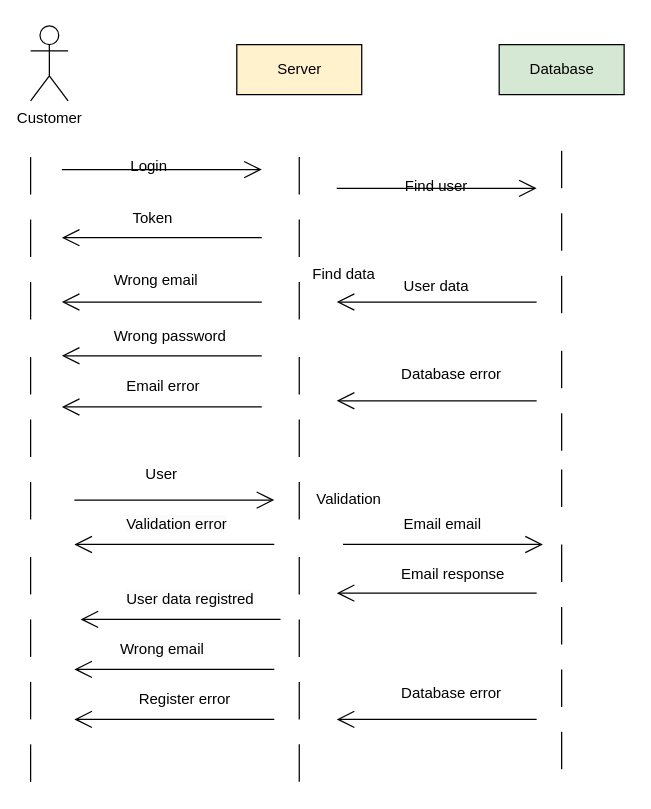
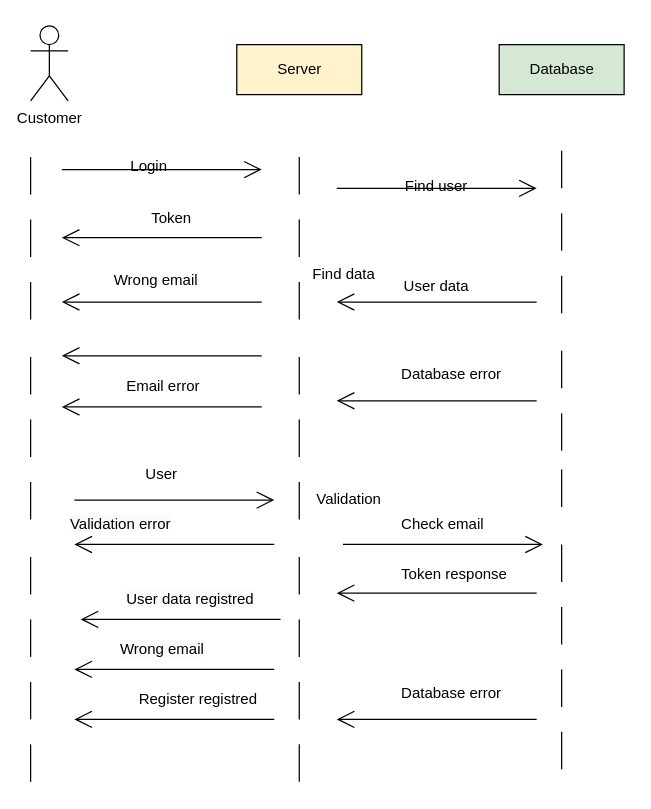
  <mxCell id="0" />
  <mxCell id="1" parent="0" />
  <mxCell id="2" value="Customer&lt;br&gt;" style="shape=umlActor;verticalLabelPosition=bottom;verticalAlign=top;html=1;outlineConnect=0;" vertex="1" parent="1"><mxGeometry x="24" y="20" width="30" height="60" as="geometry" /></mxCell>
  <mxCell id="3" value="Server" style="html=1;fillColor=#fff2cc;" vertex="1" parent="1"><mxGeometry x="189" y="35" width="100" height="40" as="geometry" /></mxCell>
  <mxCell id="4" value="" style="line;strokeWidth=1;fillColor=none;align=left;verticalAlign=middle;spacingTop=-1;spacingLeft=3;spacingRight=3;rotatable=0;labelPosition=right;points=[];portConstraint=eastwest;strokeColor=inherit;direction=south;" vertex="1" parent="1"><mxGeometry x="20" y="125" width="8" height="30" as="geometry" /></mxCell>
  <mxCell id="5" value="" style="line;strokeWidth=1;fillColor=none;align=left;verticalAlign=middle;spacingTop=-1;spacingLeft=3;spacingRight=3;rotatable=0;labelPosition=right;points=[];portConstraint=eastwest;strokeColor=inherit;direction=south;" vertex="1" parent="1"><mxGeometry x="20" y="175" width="8" height="30" as="geometry" /></mxCell>
  <mxCell id="6" value="" style="line;strokeWidth=1;fillColor=none;align=left;verticalAlign=middle;spacingTop=-1;spacingLeft=3;spacingRight=3;rotatable=0;labelPosition=right;points=[];portConstraint=eastwest;strokeColor=inherit;direction=south;" vertex="1" parent="1"><mxGeometry x="20" y="225" width="8" height="30" as="geometry" /></mxCell>
  <mxCell id="7" value="" style="line;strokeWidth=1;fillColor=none;align=left;verticalAlign=middle;spacingTop=-1;spacingLeft=3;spacingRight=3;rotatable=0;labelPosition=right;points=[];portConstraint=eastwest;strokeColor=inherit;direction=south;" vertex="1" parent="1"><mxGeometry x="20" y="285" width="8" height="30" as="geometry" /></mxCell>
  <mxCell id="8" value="" style="line;strokeWidth=1;fillColor=none;align=left;verticalAlign=middle;spacingTop=-1;spacingLeft=3;spacingRight=3;rotatable=0;labelPosition=right;points=[];portConstraint=eastwest;strokeColor=inherit;direction=south;" vertex="1" parent="1"><mxGeometry x="20" y="335" width="8" height="30" as="geometry" /></mxCell>
  <mxCell id="9" value="" style="line;strokeWidth=1;fillColor=none;align=left;verticalAlign=middle;spacingTop=-1;spacingLeft=3;spacingRight=3;rotatable=0;labelPosition=right;points=[];portConstraint=eastwest;strokeColor=inherit;direction=south;" vertex="1" parent="1"><mxGeometry x="235" y="125" width="8" height="30" as="geometry" /></mxCell>
  <mxCell id="10" value="" style="line;strokeWidth=1;fillColor=none;align=left;verticalAlign=middle;spacingTop=-1;spacingLeft=3;spacingRight=3;rotatable=0;labelPosition=right;points=[];portConstraint=eastwest;strokeColor=inherit;direction=south;" vertex="1" parent="1"><mxGeometry x="235" y="175" width="8" height="30" as="geometry" /></mxCell>
  <mxCell id="11" value="" style="line;strokeWidth=1;fillColor=none;align=left;verticalAlign=middle;spacingTop=-1;spacingLeft=3;spacingRight=3;rotatable=0;labelPosition=right;points=[];portConstraint=eastwest;strokeColor=inherit;direction=south;" vertex="1" parent="1"><mxGeometry x="235" y="225" width="8" height="30" as="geometry" /></mxCell>
  <mxCell id="12" value="" style="line;strokeWidth=1;fillColor=none;align=left;verticalAlign=middle;spacingTop=-1;spacingLeft=3;spacingRight=3;rotatable=0;labelPosition=right;points=[];portConstraint=eastwest;strokeColor=inherit;direction=south;" vertex="1" parent="1"><mxGeometry x="235" y="285" width="8" height="30" as="geometry" /></mxCell>
  <mxCell id="13" value="" style="line;strokeWidth=1;fillColor=none;align=left;verticalAlign=middle;spacingTop=-1;spacingLeft=3;spacingRight=3;rotatable=0;labelPosition=right;points=[];portConstraint=eastwest;strokeColor=inherit;direction=south;" vertex="1" parent="1"><mxGeometry x="235" y="335" width="8" height="30" as="geometry" /></mxCell>
  <mxCell id="14" value="" style="endArrow=open;endFill=1;endSize=12;html=1;rounded=0;" edge="1" parent="1"><mxGeometry width="160" relative="1" as="geometry"><mxPoint x="49" y="135" as="sourcePoint" /><mxPoint x="209" y="135" as="targetPoint" /></mxGeometry></mxCell>
  <mxCell id="15" value="Login" style="text;align=center;fontStyle=0;verticalAlign=middle;spacingLeft=3;spacingRight=3;strokeColor=none;rotatable=0;points=[[0,0.5],[1,0.5]];portConstraint=eastwest;" vertex="1" parent="1"><mxGeometry x="79" y="119" width="80" height="26" as="geometry" /></mxCell>
  <mxCell id="16" value="Database" style="html=1;fillColor=#d5e8d4;" vertex="1" parent="1"><mxGeometry x="399" y="35" width="100" height="40" as="geometry" /></mxCell>
  <mxCell id="17" value="" style="line;strokeWidth=1;fillColor=none;align=left;verticalAlign=middle;spacingTop=-1;spacingLeft=3;spacingRight=3;rotatable=0;labelPosition=right;points=[];portConstraint=eastwest;strokeColor=inherit;direction=south;" vertex="1" parent="1"><mxGeometry x="445" y="120" width="8" height="30" as="geometry" /></mxCell>
  <mxCell id="18" value="" style="line;strokeWidth=1;fillColor=none;align=left;verticalAlign=middle;spacingTop=-1;spacingLeft=3;spacingRight=3;rotatable=0;labelPosition=right;points=[];portConstraint=eastwest;strokeColor=inherit;direction=south;" vertex="1" parent="1"><mxGeometry x="445" y="170" width="8" height="30" as="geometry" /></mxCell>
  <mxCell id="19" value="" style="line;strokeWidth=1;fillColor=none;align=left;verticalAlign=middle;spacingTop=-1;spacingLeft=3;spacingRight=3;rotatable=0;labelPosition=right;points=[];portConstraint=eastwest;strokeColor=inherit;direction=south;" vertex="1" parent="1"><mxGeometry x="445" y="220" width="8" height="30" as="geometry" /></mxCell>
  <mxCell id="20" value="" style="line;strokeWidth=1;fillColor=none;align=left;verticalAlign=middle;spacingTop=-1;spacingLeft=3;spacingRight=3;rotatable=0;labelPosition=right;points=[];portConstraint=eastwest;strokeColor=inherit;direction=south;" vertex="1" parent="1"><mxGeometry x="445" y="280" width="8" height="30" as="geometry" /></mxCell>
  <mxCell id="21" value="" style="line;strokeWidth=1;fillColor=none;align=left;verticalAlign=middle;spacingTop=-1;spacingLeft=3;spacingRight=3;rotatable=0;labelPosition=right;points=[];portConstraint=eastwest;strokeColor=inherit;direction=south;" vertex="1" parent="1"><mxGeometry x="445" y="330" width="8" height="30" as="geometry" /></mxCell>
  <mxCell id="22" value="" style="endArrow=open;endFill=1;endSize=12;html=1;rounded=0;" edge="1" parent="1"><mxGeometry width="160" relative="1" as="geometry"><mxPoint x="269" y="150" as="sourcePoint" /><mxPoint x="429" y="150" as="targetPoint" /></mxGeometry></mxCell>
  <mxCell id="23" value="Find user" style="text;align=center;fontStyle=0;verticalAlign=middle;spacingLeft=3;spacingRight=3;strokeColor=none;rotatable=0;points=[[0,0.5],[1,0.5]];portConstraint=eastwest;" vertex="1" parent="1"><mxGeometry x="309" y="135" width="80" height="26" as="geometry" /></mxCell>
  <mxCell id="24" value="" style="endArrow=open;endFill=1;endSize=12;html=1;rounded=0;" edge="1" parent="1"><mxGeometry width="160" relative="1" as="geometry"><mxPoint x="429" y="241" as="sourcePoint" /><mxPoint x="269" y="241" as="targetPoint" /></mxGeometry></mxCell>
  <mxCell id="25" value="User data" style="text;align=center;fontStyle=0;verticalAlign=middle;spacingLeft=3;spacingRight=3;strokeColor=none;rotatable=0;points=[[0,0.5],[1,0.5]];portConstraint=eastwest;" vertex="1" parent="1"><mxGeometry x="309" y="215" width="80" height="26" as="geometry" /></mxCell>
  <mxCell id="26" value="" style="endArrow=open;endFill=1;endSize=12;html=1;rounded=0;" edge="1" parent="1"><mxGeometry width="160" relative="1" as="geometry"><mxPoint x="209" y="189.5" as="sourcePoint" /><mxPoint x="49" y="189.5" as="targetPoint" /></mxGeometry></mxCell>
- <mxCell id="27" value="&lt;div style=&quot;text-align: center;&quot;&gt;&lt;span style=&quot;background-color: initial;&quot;&gt;Token&lt;/span&gt;&lt;/div&gt;" style="text;whiteSpace=wrap;html=1;" vertex="1" parent="1"><mxGeometry x="104" y="160" width="90" height="40" as="geometry" /></mxCell>
+ <mxCell id="27" value="&lt;div style=&quot;text-align: center;&quot;&gt;&lt;span style=&quot;background-color: initial;&quot;&gt;Token&lt;/span&gt;&lt;/div&gt;" style="text;whiteSpace=wrap;html=1;" vertex="1" parent="1"><mxGeometry x="119" y="160" width="90" height="40" as="geometry" /></mxCell>
  <mxCell id="28" value="" style="endArrow=open;endFill=1;endSize=12;html=1;rounded=0;" edge="1" parent="1"><mxGeometry width="160" relative="1" as="geometry"><mxPoint x="209" y="241" as="sourcePoint" /><mxPoint x="49" y="241" as="targetPoint" /></mxGeometry></mxCell>
  <mxCell id="29" value="&lt;div style=&quot;text-align: center;&quot;&gt;Wrong email&lt;/div&gt;" style="text;whiteSpace=wrap;html=1;" vertex="1" parent="1"><mxGeometry x="89" y="210" width="90" height="40" as="geometry" /></mxCell>
  <mxCell id="30" value="" style="endArrow=open;endFill=1;endSize=12;html=1;rounded=0;" edge="1" parent="1"><mxGeometry width="160" relative="1" as="geometry"><mxPoint x="209" y="284" as="sourcePoint" /><mxPoint x="49" y="284" as="targetPoint" /></mxGeometry></mxCell>
- <mxCell id="31" value="&lt;div style=&quot;text-align: center;&quot;&gt;Wrong password&lt;/div&gt;" style="text;whiteSpace=wrap;html=1;" vertex="1" parent="1"><mxGeometry x="89" y="255" width="100" height="40" as="geometry" /></mxCell>
  <mxCell id="32" value="" style="endArrow=open;endFill=1;endSize=12;html=1;rounded=0;" edge="1" parent="1"><mxGeometry width="160" relative="1" as="geometry"><mxPoint x="209" y="325" as="sourcePoint" /><mxPoint x="49" y="325" as="targetPoint" /></mxGeometry></mxCell>
  <mxCell id="33" value="&lt;div style=&quot;text-align: center;&quot;&gt;Email error&lt;/div&gt;" style="text;whiteSpace=wrap;html=1;" vertex="1" parent="1"><mxGeometry x="99" y="295" width="100" height="40" as="geometry" /></mxCell>
  <mxCell id="34" value="Find data" style="text;align=center;fontStyle=0;verticalAlign=middle;spacingLeft=3;spacingRight=3;strokeColor=none;rotatable=0;points=[[0,0.5],[1,0.5]];portConstraint=eastwest;" vertex="1" parent="1"><mxGeometry x="235" y="205" width="80" height="26" as="geometry" /></mxCell>
  <mxCell id="35" value="" style="endArrow=open;endFill=1;endSize=12;html=1;rounded=0;" edge="1" parent="1"><mxGeometry width="160" relative="1" as="geometry"><mxPoint x="429" y="320" as="sourcePoint" /><mxPoint x="269" y="320" as="targetPoint" /></mxGeometry></mxCell>
  <mxCell id="36" value="&lt;div style=&quot;text-align: center;&quot;&gt;Database error&lt;/div&gt;" style="text;whiteSpace=wrap;html=1;" vertex="1" parent="1"><mxGeometry x="319" y="285" width="100" height="40" as="geometry" /></mxCell>
  <mxCell id="37" value="" style="line;strokeWidth=1;fillColor=none;align=left;verticalAlign=middle;spacingTop=-1;spacingLeft=3;spacingRight=3;rotatable=0;labelPosition=right;points=[];portConstraint=eastwest;strokeColor=inherit;direction=south;" vertex="1" parent="1"><mxGeometry x="20" y="385" width="8" height="30" as="geometry" /></mxCell>
  <mxCell id="38" value="" style="line;strokeWidth=1;fillColor=none;align=left;verticalAlign=middle;spacingTop=-1;spacingLeft=3;spacingRight=3;rotatable=0;labelPosition=right;points=[];portConstraint=eastwest;strokeColor=inherit;direction=south;" vertex="1" parent="1"><mxGeometry x="20" y="445" width="8" height="30" as="geometry" /></mxCell>
  <mxCell id="39" value="" style="line;strokeWidth=1;fillColor=none;align=left;verticalAlign=middle;spacingTop=-1;spacingLeft=3;spacingRight=3;rotatable=0;labelPosition=right;points=[];portConstraint=eastwest;strokeColor=inherit;direction=south;" vertex="1" parent="1"><mxGeometry x="20" y="495" width="8" height="30" as="geometry" /></mxCell>
  <mxCell id="40" value="" style="line;strokeWidth=1;fillColor=none;align=left;verticalAlign=middle;spacingTop=-1;spacingLeft=3;spacingRight=3;rotatable=0;labelPosition=right;points=[];portConstraint=eastwest;strokeColor=inherit;direction=south;" vertex="1" parent="1"><mxGeometry x="235" y="385" width="8" height="30" as="geometry" /></mxCell>
  <mxCell id="41" value="" style="line;strokeWidth=1;fillColor=none;align=left;verticalAlign=middle;spacingTop=-1;spacingLeft=3;spacingRight=3;rotatable=0;labelPosition=right;points=[];portConstraint=eastwest;strokeColor=inherit;direction=south;" vertex="1" parent="1"><mxGeometry x="235" y="445" width="8" height="30" as="geometry" /></mxCell>
  <mxCell id="42" value="" style="line;strokeWidth=1;fillColor=none;align=left;verticalAlign=middle;spacingTop=-1;spacingLeft=3;spacingRight=3;rotatable=0;labelPosition=right;points=[];portConstraint=eastwest;strokeColor=inherit;direction=south;" vertex="1" parent="1"><mxGeometry x="235" y="495" width="8" height="30" as="geometry" /></mxCell>
  <mxCell id="43" value="" style="line;strokeWidth=1;fillColor=none;align=left;verticalAlign=middle;spacingTop=-1;spacingLeft=3;spacingRight=3;rotatable=0;labelPosition=right;points=[];portConstraint=eastwest;strokeColor=inherit;direction=south;" vertex="1" parent="1"><mxGeometry x="445" y="375" width="8" height="30" as="geometry" /></mxCell>
  <mxCell id="44" value="" style="line;strokeWidth=1;fillColor=none;align=left;verticalAlign=middle;spacingTop=-1;spacingLeft=3;spacingRight=3;rotatable=0;labelPosition=right;points=[];portConstraint=eastwest;strokeColor=inherit;direction=south;" vertex="1" parent="1"><mxGeometry x="445" y="435" width="8" height="30" as="geometry" /></mxCell>
  <mxCell id="45" value="" style="line;strokeWidth=1;fillColor=none;align=left;verticalAlign=middle;spacingTop=-1;spacingLeft=3;spacingRight=3;rotatable=0;labelPosition=right;points=[];portConstraint=eastwest;strokeColor=inherit;direction=south;" vertex="1" parent="1"><mxGeometry x="445" y="485" width="8" height="30" as="geometry" /></mxCell>
  <mxCell id="46" value="" style="endArrow=open;endFill=1;endSize=12;html=1;rounded=0;" edge="1" parent="1"><mxGeometry width="160" relative="1" as="geometry"><mxPoint x="59" y="399.5" as="sourcePoint" /><mxPoint x="219" y="399.5" as="targetPoint" /></mxGeometry></mxCell>
  <mxCell id="47" value="User" style="text;align=center;fontStyle=0;verticalAlign=middle;spacingLeft=3;spacingRight=3;strokeColor=none;rotatable=0;points=[[0,0.5],[1,0.5]];portConstraint=eastwest;" vertex="1" parent="1"><mxGeometry x="89" y="365" width="80" height="26" as="geometry" /></mxCell>
  <mxCell id="48" value="" style="endArrow=open;endFill=1;endSize=12;html=1;rounded=0;" edge="1" parent="1"><mxGeometry width="160" relative="1" as="geometry"><mxPoint x="274" y="435" as="sourcePoint" /><mxPoint x="434" y="435" as="targetPoint" /></mxGeometry></mxCell>
- <mxCell id="49" value="Email email" style="text;align=center;fontStyle=0;verticalAlign=middle;spacingLeft=3;spacingRight=3;strokeColor=none;rotatable=0;points=[[0,0.5],[1,0.5]];portConstraint=eastwest;" vertex="1" parent="1"><mxGeometry x="309" y="405" width="90" height="26" as="geometry" /></mxCell>
+ <mxCell id="49" value="Check email" style="text;align=center;fontStyle=0;verticalAlign=middle;spacingLeft=3;spacingRight=3;strokeColor=none;rotatable=0;points=[[0,0.5],[1,0.5]];portConstraint=eastwest;" vertex="1" parent="1"><mxGeometry x="309" y="405" width="90" height="26" as="geometry" /></mxCell>
  <mxCell id="50" value="Validation" style="text;align=center;fontStyle=0;verticalAlign=middle;spacingLeft=3;spacingRight=3;strokeColor=none;rotatable=0;points=[[0,0.5],[1,0.5]];portConstraint=eastwest;" vertex="1" parent="1"><mxGeometry x="239" y="385" width="80" height="26" as="geometry" /></mxCell>
  <mxCell id="51" value="" style="endArrow=open;endFill=1;endSize=12;html=1;rounded=0;" edge="1" parent="1"><mxGeometry width="160" relative="1" as="geometry"><mxPoint x="219" y="435" as="sourcePoint" /><mxPoint x="59" y="435" as="targetPoint" /></mxGeometry></mxCell>
- <mxCell id="52" value="&lt;span style=&quot;color: rgb(0, 0, 0); font-family: Helvetica; font-size: 12px; font-style: normal; font-variant-ligatures: normal; font-variant-caps: normal; font-weight: 400; letter-spacing: normal; orphans: 2; text-align: center; text-indent: 0px; text-transform: none; widows: 2; word-spacing: 0px; -webkit-text-stroke-width: 0px; background-color: rgb(251, 251, 251); text-decoration-thickness: initial; text-decoration-style: initial; text-decoration-color: initial; float: none; display: inline !important;&quot;&gt;Validation error&lt;/span&gt;" style="text;whiteSpace=wrap;html=1;" vertex="1" parent="1"><mxGeometry x="99" y="405" width="90" height="40" as="geometry" /></mxCell>
+ <mxCell id="52" value="&lt;span style=&quot;color: rgb(0, 0, 0); font-family: Helvetica; font-size: 12px; font-style: normal; font-variant-ligatures: normal; font-variant-caps: normal; font-weight: 400; letter-spacing: normal; orphans: 2; text-align: center; text-indent: 0px; text-transform: none; widows: 2; word-spacing: 0px; -webkit-text-stroke-width: 0px; background-color: rgb(251, 251, 251); text-decoration-thickness: initial; text-decoration-style: initial; text-decoration-color: initial; float: none; display: inline !important;&quot;&gt;Validation error&lt;/span&gt;" style="text;whiteSpace=wrap;html=1;" vertex="1" parent="1"><mxGeometry x="54" y="405" width="90" height="40" as="geometry" /></mxCell>
  <mxCell id="53" value="" style="endArrow=open;endFill=1;endSize=12;html=1;rounded=0;" edge="1" parent="1"><mxGeometry width="160" relative="1" as="geometry"><mxPoint x="429" y="474" as="sourcePoint" /><mxPoint x="269" y="474" as="targetPoint" /></mxGeometry></mxCell>
- <mxCell id="54" value="&lt;div style=&quot;text-align: center;&quot;&gt;Email response&lt;/div&gt;" style="text;whiteSpace=wrap;html=1;" vertex="1" parent="1"><mxGeometry x="319" y="445" width="100" height="40" as="geometry" /></mxCell>
+ <mxCell id="54" value="&lt;div style=&quot;text-align: center;&quot;&gt;Token response&lt;/div&gt;" style="text;whiteSpace=wrap;html=1;" vertex="1" parent="1"><mxGeometry x="319" y="445" width="100" height="40" as="geometry" /></mxCell>
  <mxCell id="55" value="" style="endArrow=open;endFill=1;endSize=12;html=1;rounded=0;" edge="1" parent="1"><mxGeometry width="160" relative="1" as="geometry"><mxPoint x="224" y="495" as="sourcePoint" /><mxPoint x="64" y="495" as="targetPoint" /></mxGeometry></mxCell>
  <mxCell id="56" value="&lt;span style=&quot;color: rgb(0, 0, 0); font-family: Helvetica; font-size: 12px; font-style: normal; font-variant-ligatures: normal; font-variant-caps: normal; font-weight: 400; letter-spacing: normal; orphans: 2; text-align: center; text-indent: 0px; text-transform: none; widows: 2; word-spacing: 0px; -webkit-text-stroke-width: 0px; background-color: rgb(251, 251, 251); text-decoration-thickness: initial; text-decoration-style: initial; text-decoration-color: initial; float: none; display: inline !important;&quot;&gt;User data registred&lt;/span&gt;" style="text;whiteSpace=wrap;html=1;" vertex="1" parent="1"><mxGeometry x="99" y="465" width="110" height="40" as="geometry" /></mxCell>
  <mxCell id="57" value="" style="endArrow=open;endFill=1;endSize=12;html=1;rounded=0;" edge="1" parent="1"><mxGeometry width="160" relative="1" as="geometry"><mxPoint x="429" y="575" as="sourcePoint" /><mxPoint x="269" y="575" as="targetPoint" /></mxGeometry></mxCell>
  <mxCell id="58" value="&lt;div style=&quot;text-align: center;&quot;&gt;Database error&lt;/div&gt;" style="text;whiteSpace=wrap;html=1;" vertex="1" parent="1"><mxGeometry x="319" y="540" width="100" height="40" as="geometry" /></mxCell>
  <mxCell id="59" value="" style="endArrow=open;endFill=1;endSize=12;html=1;rounded=0;" edge="1" parent="1"><mxGeometry width="160" relative="1" as="geometry"><mxPoint x="219" y="575" as="sourcePoint" /><mxPoint x="59" y="575" as="targetPoint" /></mxGeometry></mxCell>
- <mxCell id="60" value="&lt;div style=&quot;text-align: center;&quot;&gt;Register error&lt;/div&gt;" style="text;whiteSpace=wrap;html=1;" vertex="1" parent="1"><mxGeometry x="109" y="545" width="100" height="40" as="geometry" /></mxCell>
+ <mxCell id="60" value="&lt;div style=&quot;text-align: center;&quot;&gt;Register registred&lt;/div&gt;" style="text;whiteSpace=wrap;html=1;" vertex="1" parent="1"><mxGeometry x="109" y="545" width="100" height="40" as="geometry" /></mxCell>
  <mxCell id="61" value="" style="line;strokeWidth=1;fillColor=none;align=left;verticalAlign=middle;spacingTop=-1;spacingLeft=3;spacingRight=3;rotatable=0;labelPosition=right;points=[];portConstraint=eastwest;strokeColor=inherit;direction=south;" vertex="1" parent="1"><mxGeometry x="20" y="545" width="8" height="30" as="geometry" /></mxCell>
  <mxCell id="62" value="" style="line;strokeWidth=1;fillColor=none;align=left;verticalAlign=middle;spacingTop=-1;spacingLeft=3;spacingRight=3;rotatable=0;labelPosition=right;points=[];portConstraint=eastwest;strokeColor=inherit;direction=south;" vertex="1" parent="1"><mxGeometry x="20" y="595" width="8" height="30" as="geometry" /></mxCell>
  <mxCell id="63" value="" style="line;strokeWidth=1;fillColor=none;align=left;verticalAlign=middle;spacingTop=-1;spacingLeft=3;spacingRight=3;rotatable=0;labelPosition=right;points=[];portConstraint=eastwest;strokeColor=inherit;direction=south;" vertex="1" parent="1"><mxGeometry x="235" y="545" width="8" height="30" as="geometry" /></mxCell>
  <mxCell id="64" value="" style="line;strokeWidth=1;fillColor=none;align=left;verticalAlign=middle;spacingTop=-1;spacingLeft=3;spacingRight=3;rotatable=0;labelPosition=right;points=[];portConstraint=eastwest;strokeColor=inherit;direction=south;" vertex="1" parent="1"><mxGeometry x="235" y="595" width="8" height="30" as="geometry" /></mxCell>
  <mxCell id="65" value="" style="line;strokeWidth=1;fillColor=none;align=left;verticalAlign=middle;spacingTop=-1;spacingLeft=3;spacingRight=3;rotatable=0;labelPosition=right;points=[];portConstraint=eastwest;strokeColor=inherit;direction=south;" vertex="1" parent="1"><mxGeometry x="445" y="535" width="8" height="30" as="geometry" /></mxCell>
  <mxCell id="66" value="" style="line;strokeWidth=1;fillColor=none;align=left;verticalAlign=middle;spacingTop=-1;spacingLeft=3;spacingRight=3;rotatable=0;labelPosition=right;points=[];portConstraint=eastwest;strokeColor=inherit;direction=south;" vertex="1" parent="1"><mxGeometry x="445" y="585" width="8" height="30" as="geometry" /></mxCell>
  <mxCell id="67" value="" style="endArrow=open;endFill=1;endSize=12;html=1;rounded=0;" edge="1" parent="1"><mxGeometry width="160" relative="1" as="geometry"><mxPoint x="219" y="535" as="sourcePoint" /><mxPoint x="59" y="535" as="targetPoint" /></mxGeometry></mxCell>
  <mxCell id="68" value="&lt;span style=&quot;color: rgb(0, 0, 0); font-family: Helvetica; font-size: 12px; font-style: normal; font-variant-ligatures: normal; font-variant-caps: normal; font-weight: 400; letter-spacing: normal; orphans: 2; text-align: center; text-indent: 0px; text-transform: none; widows: 2; word-spacing: 0px; -webkit-text-stroke-width: 0px; background-color: rgb(251, 251, 251); text-decoration-thickness: initial; text-decoration-style: initial; text-decoration-color: initial; float: none; display: inline !important;&quot;&gt;Wrong email&lt;/span&gt;" style="text;whiteSpace=wrap;html=1;" vertex="1" parent="1"><mxGeometry x="94" y="505" width="110" height="40" as="geometry" /></mxCell>
